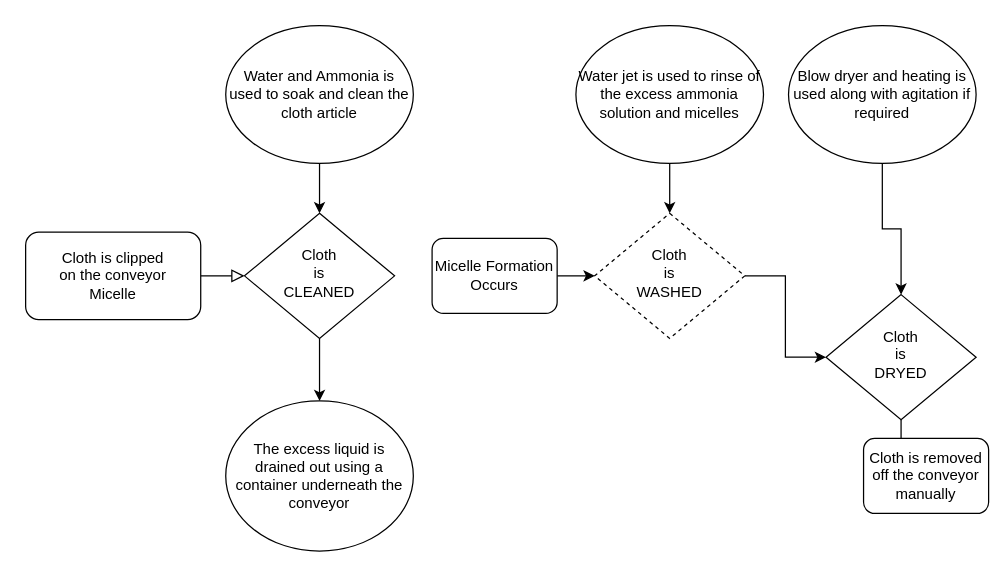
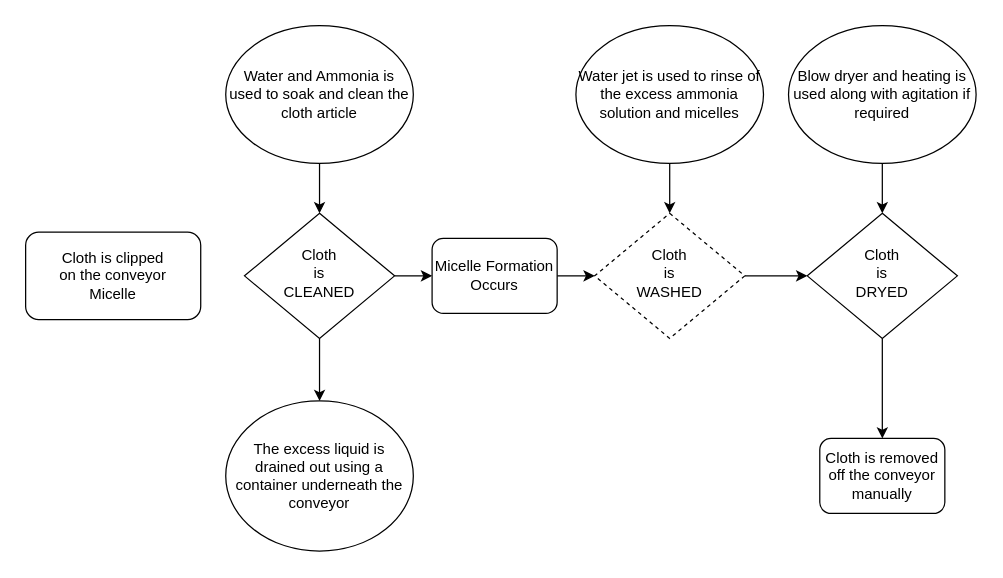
  <mxCell id="0" />
  <mxCell id="1" parent="0" />
- <mxCell id="2" value="" style="rounded=0;html=1;jettySize=auto;orthogonalLoop=1;fontSize=11;endArrow=block;endFill=0;endSize=8;strokeWidth=1;shadow=0;labelBackgroundColor=none;edgeStyle=orthogonalEdgeStyle;" parent="1" source="3" target="6" edge="1"><mxGeometry relative="1" as="geometry" /></mxCell>
  <mxCell id="3" value="&lt;div&gt;Cloth is clipped&lt;/div&gt;&lt;div&gt;on the conveyor&lt;/div&gt;&lt;div&gt;Micelle&lt;br&gt;&lt;/div&gt;" style="rounded=1;whiteSpace=wrap;html=1;fontSize=12;glass=0;strokeWidth=1;shadow=0;" parent="1" vertex="1"><mxGeometry x="20" y="185" width="140" height="70" as="geometry" /></mxCell>
  <mxCell id="4" value="" style="edgeStyle=orthogonalEdgeStyle;rounded=0;orthogonalLoop=1;jettySize=auto;html=1;" edge="1" parent="1" source="6" target="9"><mxGeometry relative="1" as="geometry" /></mxCell>
+ <mxCell id="5" style="edgeStyle=orthogonalEdgeStyle;rounded=0;orthogonalLoop=1;jettySize=auto;html=1;entryX=0;entryY=0.5;entryDx=0;entryDy=0;" edge="1" parent="1" source="6" target="11"><mxGeometry relative="1" as="geometry" /></mxCell>
  <mxCell id="6" value="&lt;div&gt;Cloth &lt;br&gt;&lt;/div&gt;&lt;div&gt;is&lt;/div&gt;&lt;div&gt;CLEANED&lt;br&gt;&lt;/div&gt;" style="rhombus;whiteSpace=wrap;html=1;shadow=0;fontFamily=Helvetica;fontSize=12;align=center;strokeWidth=1;spacing=6;spacingTop=-4;" parent="1" vertex="1"><mxGeometry x="195" y="170" width="120" height="100" as="geometry" /></mxCell>
  <mxCell id="7" style="edgeStyle=orthogonalEdgeStyle;rounded=0;orthogonalLoop=1;jettySize=auto;html=1;" edge="1" parent="1" source="8" target="6"><mxGeometry relative="1" as="geometry" /></mxCell>
  <mxCell id="8" value="Water and Ammonia is used to soak and clean the cloth article" style="ellipse;whiteSpace=wrap;html=1;" vertex="1" parent="1"><mxGeometry x="180" y="20" width="150" height="110" as="geometry" /></mxCell>
  <mxCell id="9" value="The excess liquid is drained out using a container underneath the conveyor" style="ellipse;whiteSpace=wrap;html=1;" vertex="1" parent="1"><mxGeometry x="180" y="320" width="150" height="120" as="geometry" /></mxCell>
  <mxCell id="10" value="" style="edgeStyle=orthogonalEdgeStyle;rounded=0;orthogonalLoop=1;jettySize=auto;html=1;" edge="1" parent="1" source="11" target="13"><mxGeometry relative="1" as="geometry" /></mxCell>
  <mxCell id="11" value="&lt;div&gt;Micelle Formation&lt;/div&gt;&lt;div&gt;Occurs&lt;br&gt;&lt;/div&gt;" style="rounded=1;whiteSpace=wrap;html=1;fontSize=12;glass=0;strokeWidth=1;shadow=0;" vertex="1" parent="1"><mxGeometry x="345" y="190" width="100" height="60" as="geometry" /></mxCell>
  <mxCell id="12" value="" style="edgeStyle=orthogonalEdgeStyle;rounded=0;orthogonalLoop=1;jettySize=auto;html=1;" edge="1" parent="1" source="13" target="17"><mxGeometry relative="1" as="geometry" /></mxCell>
  <mxCell id="13" value="&lt;div&gt;Cloth &lt;br&gt;&lt;/div&gt;&lt;div&gt;is&lt;/div&gt;&lt;div&gt;WASHED&lt;br&gt;&lt;/div&gt;" style="rhombus;whiteSpace=wrap;html=1;shadow=0;fontFamily=Helvetica;fontSize=12;align=center;strokeWidth=1;spacing=6;spacingTop=-4;dashed=1;" vertex="1" parent="1"><mxGeometry x="475" y="170" width="120" height="100" as="geometry" /></mxCell>
  <mxCell id="14" value="" style="edgeStyle=orthogonalEdgeStyle;rounded=0;orthogonalLoop=1;jettySize=auto;html=1;" edge="1" parent="1" source="15" target="13"><mxGeometry relative="1" as="geometry" /></mxCell>
  <mxCell id="15" value="Water jet is used to rinse of the excess ammonia solution and micelles" style="ellipse;whiteSpace=wrap;html=1;" vertex="1" parent="1"><mxGeometry x="460" y="20" width="150" height="110" as="geometry" /></mxCell>
  <mxCell id="16" value="" style="edgeStyle=orthogonalEdgeStyle;rounded=0;orthogonalLoop=1;jettySize=auto;html=1;" edge="1" parent="1" source="17" target="18"><mxGeometry relative="1" as="geometry" /></mxCell>
- <mxCell id="17" value="&lt;div&gt;Cloth &lt;br&gt;&lt;/div&gt;&lt;div&gt;is&lt;/div&gt;&lt;div&gt;DRYED&lt;br&gt;&lt;/div&gt;" style="rhombus;whiteSpace=wrap;html=1;shadow=0;fontFamily=Helvetica;fontSize=12;align=center;strokeWidth=1;spacing=6;spacingTop=-4;" vertex="1" parent="1"><mxGeometry x="660" y="235" width="120" height="100" as="geometry" /></mxCell>
- <mxCell id="18" value="&lt;div&gt;Cloth is removed off the conveyor &lt;br&gt;&lt;/div&gt;&lt;div&gt;manually&lt;br&gt;&lt;/div&gt;" style="rounded=1;whiteSpace=wrap;html=1;fontSize=12;glass=0;strokeWidth=1;shadow=0;" vertex="1" parent="1"><mxGeometry x="690" y="350" width="100" height="60" as="geometry" /></mxCell>
+ <mxCell id="17" value="&lt;div&gt;Cloth &lt;br&gt;&lt;/div&gt;&lt;div&gt;is&lt;/div&gt;&lt;div&gt;DRYED&lt;br&gt;&lt;/div&gt;" style="rhombus;whiteSpace=wrap;html=1;shadow=0;fontFamily=Helvetica;fontSize=12;align=center;strokeWidth=1;spacing=6;spacingTop=-4;" vertex="1" parent="1"><mxGeometry x="645" y="170" width="120" height="100" as="geometry" /></mxCell>
+ <mxCell id="18" value="&lt;div&gt;Cloth is removed off the conveyor &lt;br&gt;&lt;/div&gt;&lt;div&gt;manually&lt;br&gt;&lt;/div&gt;" style="rounded=1;whiteSpace=wrap;html=1;fontSize=12;glass=0;strokeWidth=1;shadow=0;" vertex="1" parent="1"><mxGeometry x="655" y="350" width="100" height="60" as="geometry" /></mxCell>
  <mxCell id="19" value="" style="edgeStyle=orthogonalEdgeStyle;rounded=0;orthogonalLoop=1;jettySize=auto;html=1;" edge="1" parent="1" source="20" target="17"><mxGeometry relative="1" as="geometry" /></mxCell>
  <mxCell id="20" value="Blow dryer and heating is used along with agitation if required" style="ellipse;whiteSpace=wrap;html=1;" vertex="1" parent="1"><mxGeometry x="630" y="20" width="150" height="110" as="geometry" /></mxCell>
